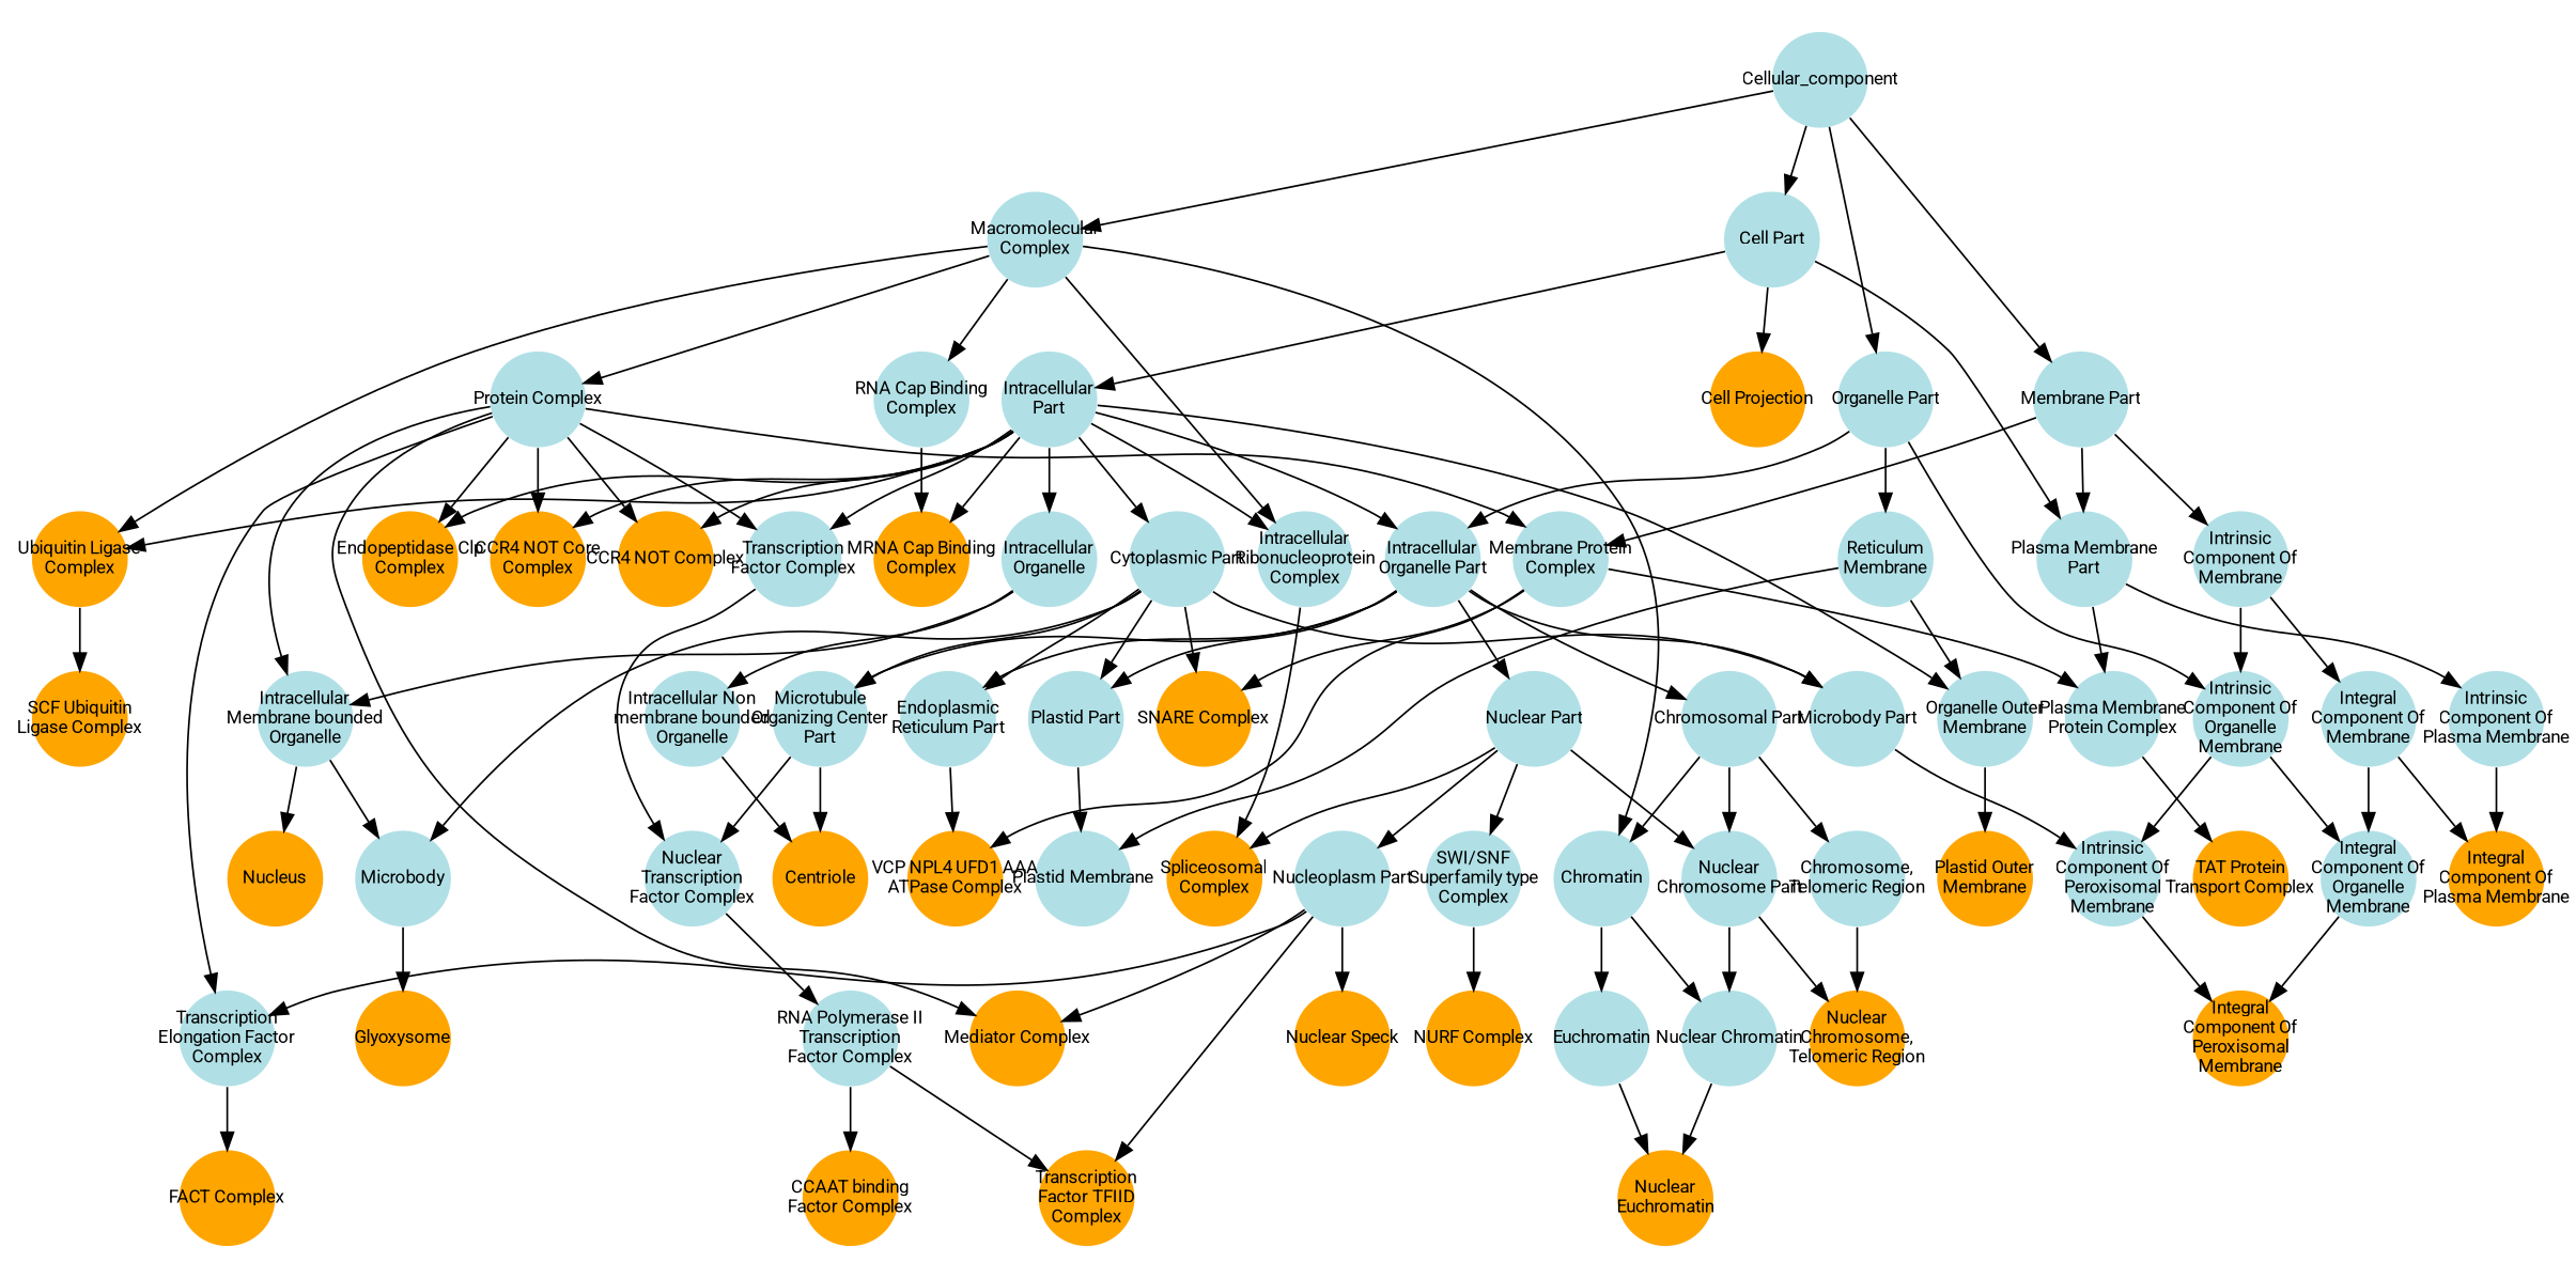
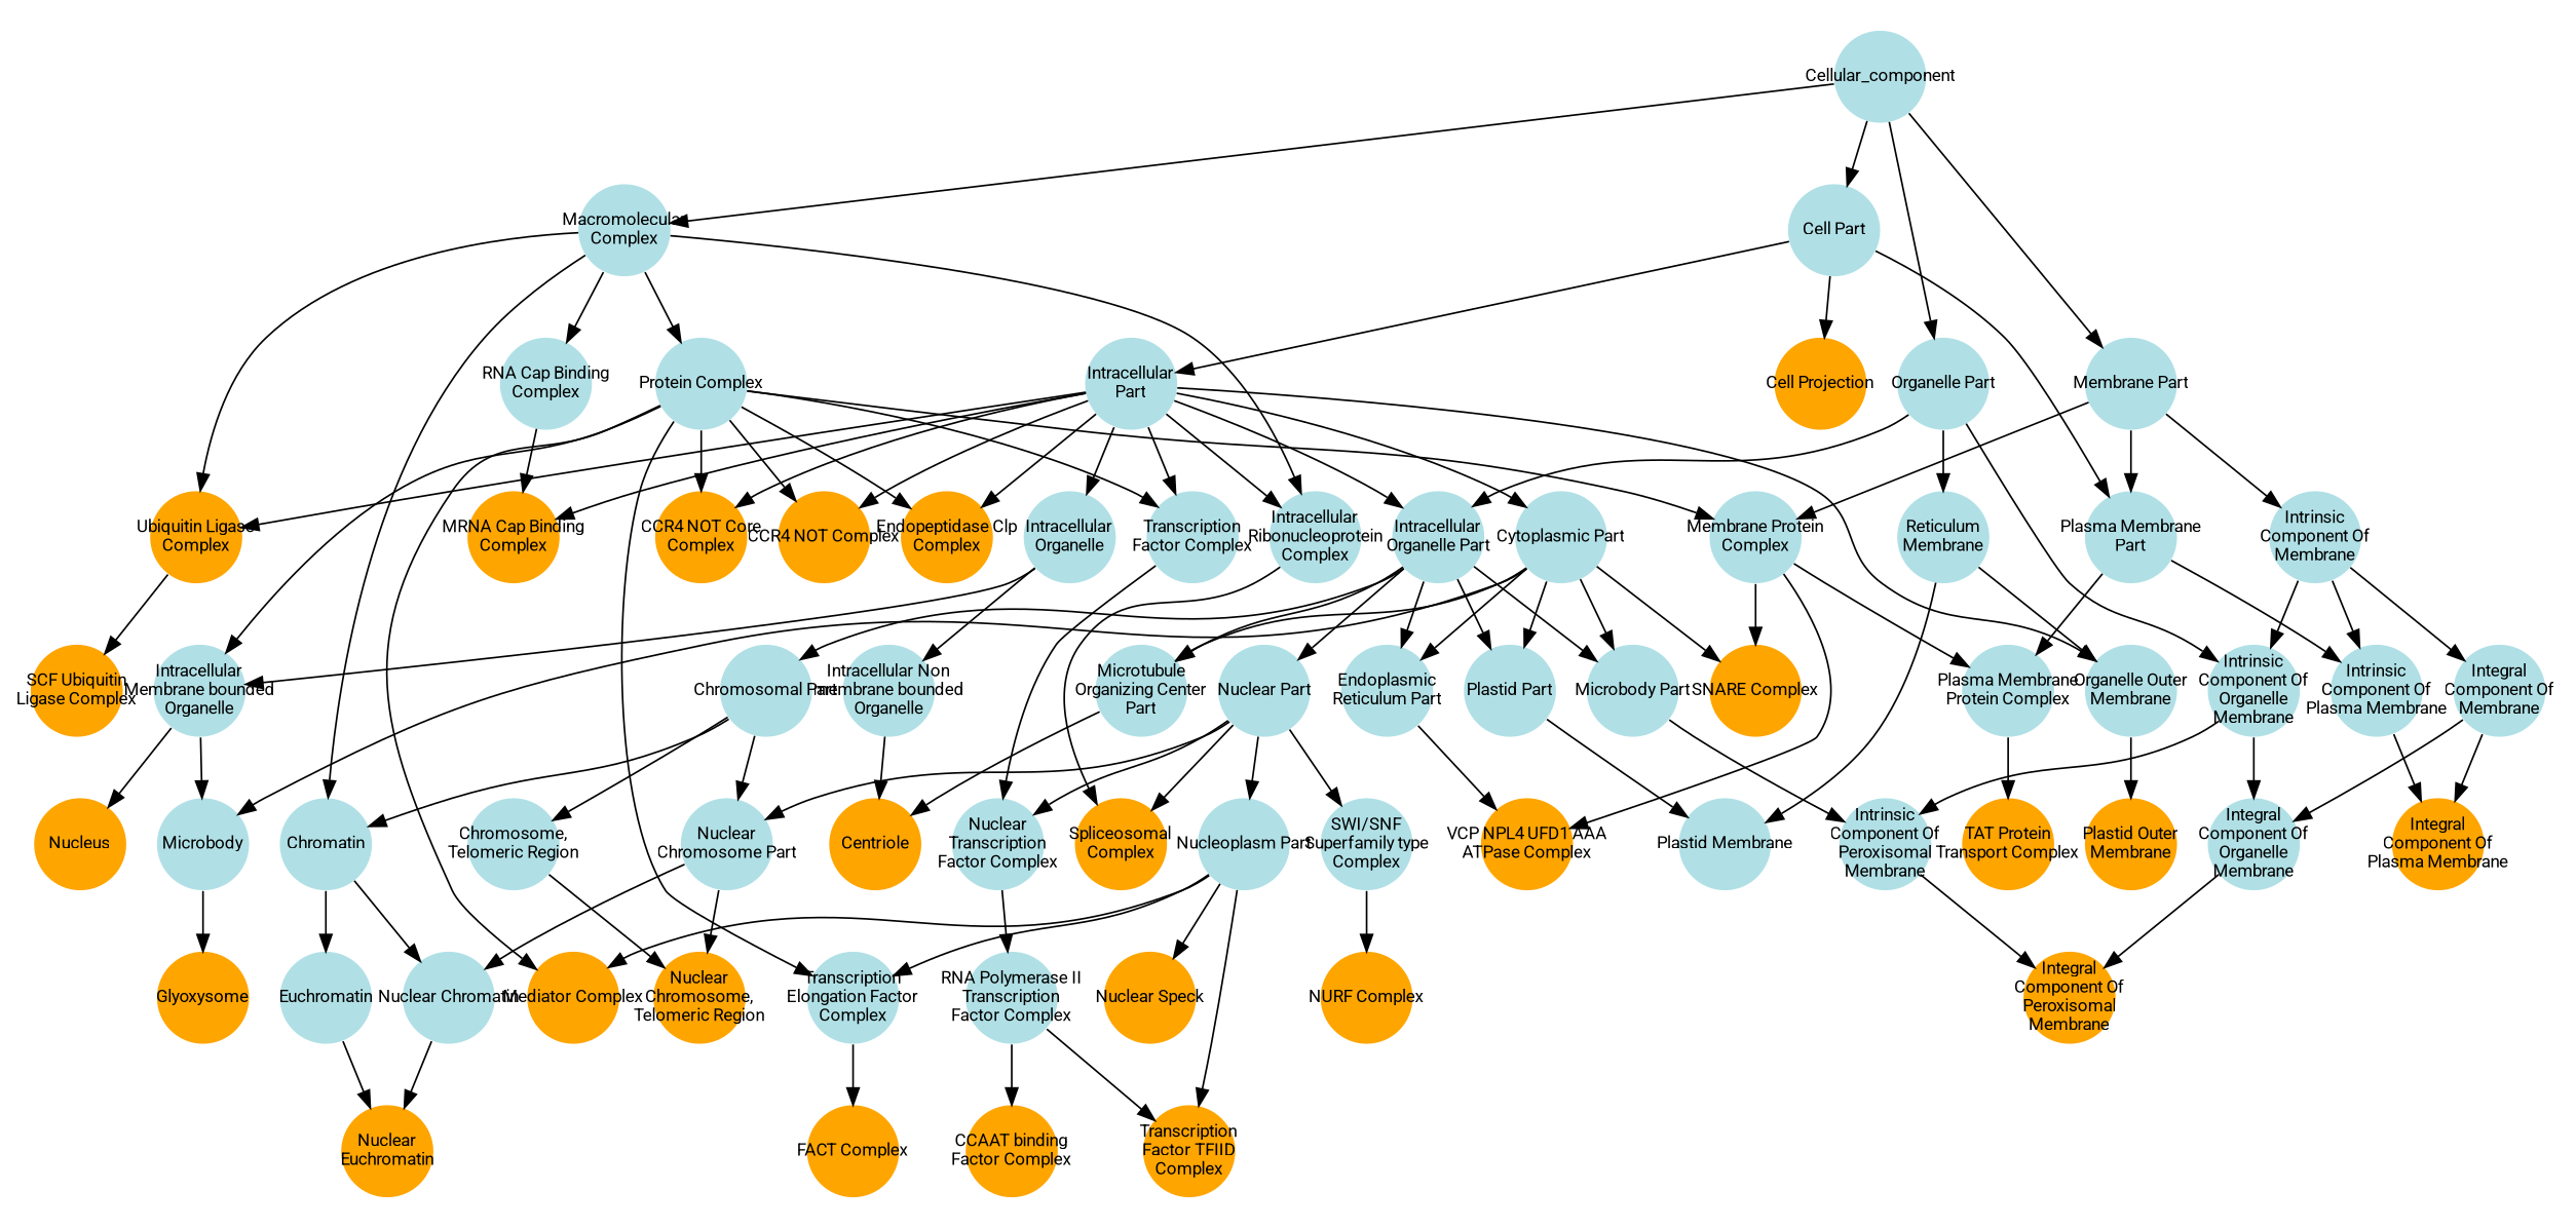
  digraph {
    fontname=Roboto
    node [color=transparent fillcolor=powderblue fixedsize=true fontname=Roboto fontsize=10 shape=circle style=filled]
    edge [color="#000000" fontname=Roboto lty=solid]
    n1 [label=Cellular_component width=0.75]
    n2 [label="Cell Part" width=0.75]
    n3 [label="Macromolecular\nComplex" width=0.75]
    n4 [label="Organelle Part" width=0.75]
    n5 [label="Membrane Part" width=0.75]
    n6 [label="Intracellular\nPart" width=0.75]
    n7 [fillcolor=orange label="Cell Projection" width=0.75]
    n8 [label="Plasma Membrane\nPart" width=0.75]
    n9 [label="Intracellular\nRibonucleoprotein\nComplex" width=0.75]
    n10 [fillcolor=orange label="Ubiquitin Ligase\nComplex" width=0.75]
    n11 [label="RNA Cap Binding\nComplex" width=0.75]
    n12 [label="Protein Complex" width=0.75]
    n13 [label=Chromatin width=0.75]
    n14 [label="Intracellular\nOrganelle Part" width=0.75]
    n15 [label="Intrinsic\nComponent Of\nOrganelle\nMembrane" width=0.75]
    n16 [label="Reticulum\nMembrane" width=0.75]
    n17 [label="Intrinsic\nComponent Of\nMembrane" width=0.75]
    n18 [label="Membrane Protein\nComplex" width=0.75]
    n19 [label="Intracellular\nOrganelle" width=0.75]
    n20 [fillcolor=orange label="MRNA Cap Binding\nComplex" width=0.75]
    n21 [label="Cytoplasmic Part" width=0.75]
    n22 [label="Transcription\nFactor Complex" width=0.75]
    n23 [fillcolor=orange label="CCR4 NOT Core\nComplex" width=0.75]
    n24 [label="Organelle Outer\nMembrane" width=0.75]
    n25 [fillcolor=orange label="CCR4 NOT Complex" width=0.75]
    n26 [fillcolor=orange label="Endopeptidase Clp\nComplex" width=0.75]
    n27 [label="Intrinsic\nComponent Of\nPlasma Membrane" width=0.75]
    n28 [label="Plasma Membrane\nProtein Complex" width=0.75]
    n29 [label="Intracellular\nMembrane bounded\nOrganelle" width=0.75]
    n30 [label="Intracellular Non\nmembrane bounded\nOrganelle" width=0.75]
    n31 [fillcolor=orange label="Spliceosomal\nComplex" width=0.75]
    n32 [label="Nuclear Part" width=0.75]
    n33 [label="Microbody Part" width=0.75]
    n34 [label="Microtubule\nOrganizing Center\nPart" width=0.75]
    n35 [label="Endoplasmic\nReticulum Part" width=0.75]
    n36 [label="Chromosomal Part" width=0.75]
    n37 [label="Plastid Part" width=0.75]
    n38 [label=Microbody width=0.75]
    n39 [fillcolor=orange label="SNARE Complex" width=0.75]
    n40 [fillcolor=orange label="SCF Ubiquitin\nLigase Complex" width=0.75]
    n41 [label="Nuclear\nTranscription\nFactor Complex" width=0.75]
    n42 [fillcolor=orange label="Plastid Outer\nMembrane" width=0.75]
    n43 [fillcolor=orange label=Nucleus width=0.75]
    n44 [fillcolor=orange label=Centriole width=0.75]
    n45 [fillcolor=orange label=Glyoxysome width=0.75]
    n46 [label="Transcription\nElongation Factor\nComplex" width=0.75]
    n47 [fillcolor=orange label="Mediator Complex" width=0.75]
    n48 [label="Nuclear Chromatin" width=0.75]
    n49 [label=Euchromatin width=0.75]
    n50 [label="Intrinsic\nComponent Of\nPeroxisomal\nMembrane" width=0.75]
    n51 [label="Integral\nComponent Of\nOrganelle\nMembrane" width=0.75]
    n52 [label="Plastid Membrane" width=0.75]
    n53 [label="Nucleoplasm Part" width=0.75]
    n54 [label="SWI/SNF\nSuperfamily type\nComplex" width=0.75]
    n55 [label="Nuclear\nChromosome Part" width=0.75]
    n56 [fillcolor=orange label="VCP NPL4 UFD1 AAA\nATPase Complex" width=0.75]
    n57 [label="Chromosome,\nTelomeric Region" width=0.75]
    n58 [fillcolor=orange label="Nuclear Speck" width=0.75]
    n59 [fillcolor=orange label="Transcription\nFactor TFIID\nComplex" width=0.75]
    n60 [label="RNA Polymerase II\nTranscription\nFactor Complex" width=0.75]
    n61 [fillcolor=orange label="NURF Complex" width=0.75]
    n62 [fillcolor=orange label="Nuclear\nChromosome,\nTelomeric Region" width=0.75]
    n63 [label="Integral\nComponent Of\nMembrane" width=0.75]
    n64 [fillcolor=orange label="Integral\nComponent Of\nPlasma Membrane" width=0.75]
    n65 [fillcolor=orange label="Integral\nComponent Of\nPeroxisomal\nMembrane" width=0.75]
    n66 [fillcolor=orange label="FACT Complex" width=0.75]
    n67 [fillcolor=orange label="CCAAT binding\nFactor Complex" width=0.75]
    n68 [fillcolor=orange label="TAT Protein\nTransport Complex" width=0.75]
    n69 [fillcolor=orange label="Nuclear\nEuchromatin" width=0.75]
    n1 -> n2
    n1 -> n3
    n1 -> n4
    n1 -> n5
    n2 -> n6
    n2 -> n7
    n2 -> n8
    n3 -> n9
    n3 -> n10
    n3 -> n11
    n3 -> n12
    n3 -> n13
    n4 -> n14
    n4 -> n15
    n4 -> n16
    n5 -> n8
    n5 -> n17
    n5 -> n18
    n6 -> n9
    n6 -> n10
    n6 -> n14
    n6 -> n19
    n6 -> n20
    n6 -> n21
    n6 -> n22
    n6 -> n23
    n6 -> n24
    n6 -> n25
    n6 -> n26
    n8 -> n27
    n8 -> n28
    n9 -> n31
    n10 -> n40
    n11 -> n20
    n12 -> n18
    n12 -> n22
    n12 -> n23
    n12 -> n25
    n12 -> n26
    n12 -> n29
    n12 -> n46
    n12 -> n47
    n13 -> n48
    n13 -> n49
    n14 -> n32
    n14 -> n33
    n14 -> n34
    n14 -> n35
    n14 -> n36
    n14 -> n37
    n15 -> n50
    n15 -> n51
    n16 -> n24
    n16 -> n52
    n17 -> n15
+   n17 -> n27
    n17 -> n63
    n18 -> n28
    n18 -> n39
    n18 -> n56
    n19 -> n29
    n19 -> n30
    n21 -> n33
    n21 -> n34
    n21 -> n35
    n21 -> n37
    n21 -> n38
    n21 -> n39
    n22 -> n41
    n24 -> n42
    n27 -> n64
    n28 -> n68
    n29 -> n38
    n29 -> n43
    n30 -> n44
    n32 -> n31
-   n34 -> n41
+   n32 -> n41
    n32 -> n53
    n32 -> n54
    n32 -> n55
    n33 -> n50
    n34 -> n44
    n35 -> n56
    n36 -> n13
    n36 -> n55
    n36 -> n57
    n37 -> n52
    n38 -> n45
    n41 -> n60
    n46 -> n66
    n48 -> n69
    n49 -> n69
    n50 -> n65
    n51 -> n65
    n53 -> n46
    n53 -> n47
    n53 -> n58
    n53 -> n59
    n54 -> n61
    n55 -> n48
    n55 -> n62
    n57 -> n62
    n60 -> n59
    n60 -> n67
    n63 -> n51
    n63 -> n64
  }
